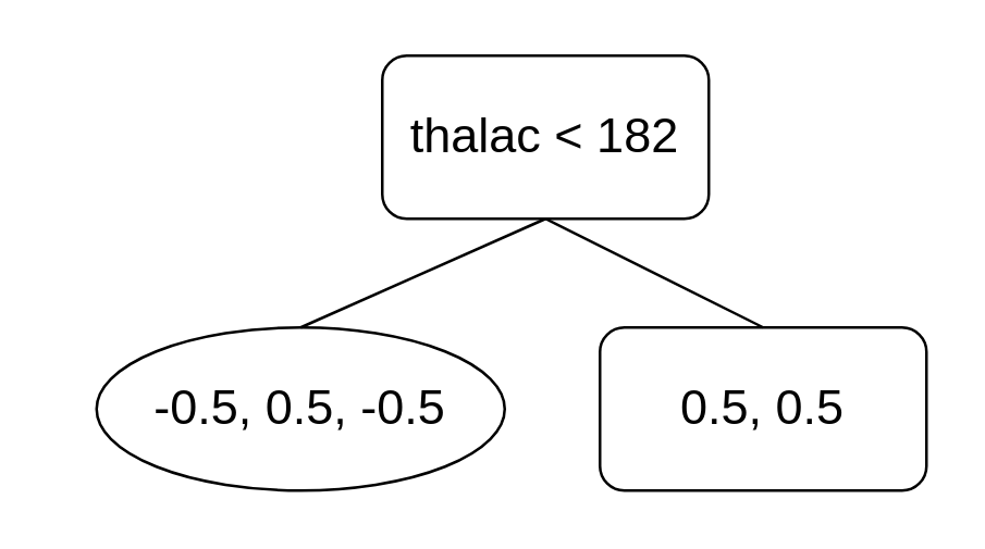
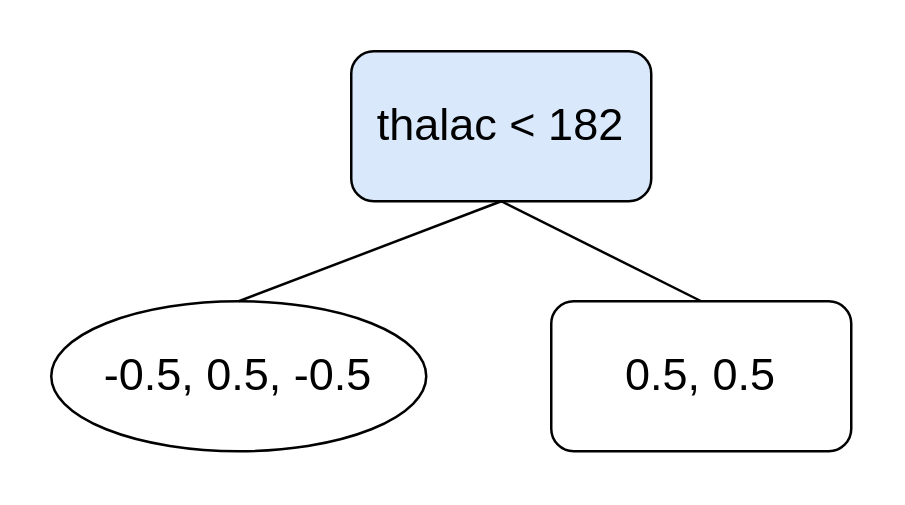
  <mxCell id="0" />
  <mxCell id="1" parent="0" />
- <mxCell id="2" value="&lt;font style=&quot;font-size: 18px&quot;&gt;thalac &amp;lt; 182&lt;/font&gt;" style="rounded=1;whiteSpace=wrap;html=1;" vertex="1" parent="1"><mxGeometry x="140" y="20" width="120" height="60" as="geometry" /></mxCell>
- <mxCell id="3" value="&lt;font style=&quot;font-size: 18px&quot;&gt;-0.5, 0.5, -0.5&lt;/font&gt;" style="ellipse;whiteSpace=wrap;html=1;" vertex="1" parent="1"><mxGeometry x="35" y="120" width="150" height="60" as="geometry" /></mxCell>
+ <mxCell id="2" value="&lt;font style=&quot;font-size: 18px&quot;&gt;thalac &amp;lt; 182&lt;/font&gt;" style="rounded=1;whiteSpace=wrap;html=1;fillColor=#dae8fc;" vertex="1" parent="1"><mxGeometry x="140" y="20" width="120" height="60" as="geometry" /></mxCell>
+ <mxCell id="3" value="&lt;font style=&quot;font-size: 18px&quot;&gt;-0.5, 0.5, -0.5&lt;/font&gt;" style="ellipse;whiteSpace=wrap;html=1;" vertex="1" parent="1"><mxGeometry x="20" y="120" width="150" height="60" as="geometry" /></mxCell>
  <mxCell id="4" value="&lt;font style=&quot;font-size: 18px&quot;&gt;0.5, 0.5&lt;/font&gt;" style="whiteSpace=wrap;html=1;rounded=1;" vertex="1" parent="1"><mxGeometry x="220" y="120" width="120" height="60" as="geometry" /></mxCell>
  <mxCell id="5" value="" style="endArrow=none;html=1;exitX=0.5;exitY=1;exitDx=0;exitDy=0;entryX=0.5;entryY=0;entryDx=0;entryDy=0;" edge="1" parent="1" source="2" target="3"><mxGeometry width="50" height="50" relative="1" as="geometry"><mxPoint x="230" y="280" as="sourcePoint" /><mxPoint x="280" y="230" as="targetPoint" /></mxGeometry></mxCell>
  <mxCell id="6" value="" style="endArrow=none;html=1;exitX=0.5;exitY=1;exitDx=0;exitDy=0;entryX=0.5;entryY=0;entryDx=0;entryDy=0;" edge="1" parent="1" source="2" target="4"><mxGeometry width="50" height="50" relative="1" as="geometry"><mxPoint x="230" y="280" as="sourcePoint" /><mxPoint x="280" y="230" as="targetPoint" /></mxGeometry></mxCell>
